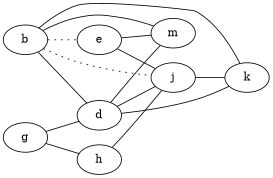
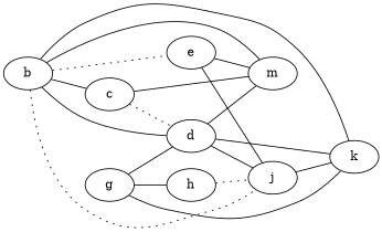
  graph {
    rankdir=LR
    b
+   c
    d
    e
    k
    m
    j
    g
    h
+   b -- c
    b -- d
    b -- e [style=dotted]
    b -- k
    b -- m
    b -- j [style=dotted]
+   c -- d [style=dotted]
+   c -- m
    d -- k
    d -- m
    d -- j
    e -- m
    e -- j
    j -- k
    g -- d
+   g -- k
    g -- h
-   h -- j
+   h -- j [style=dotted]
  }
